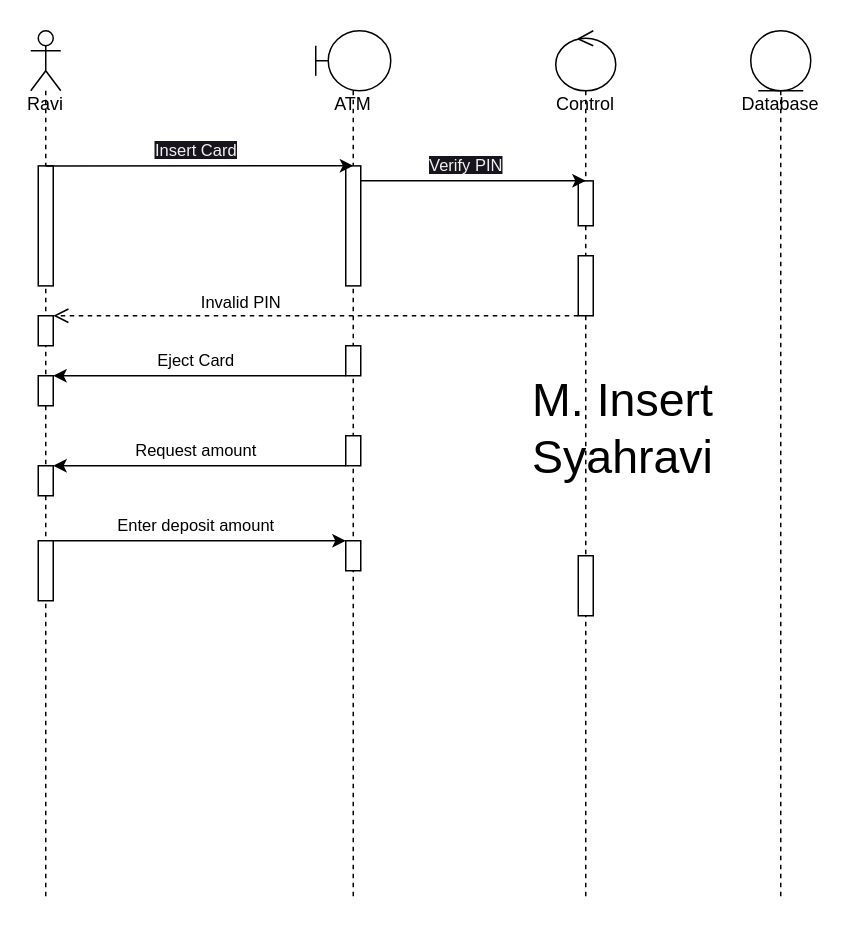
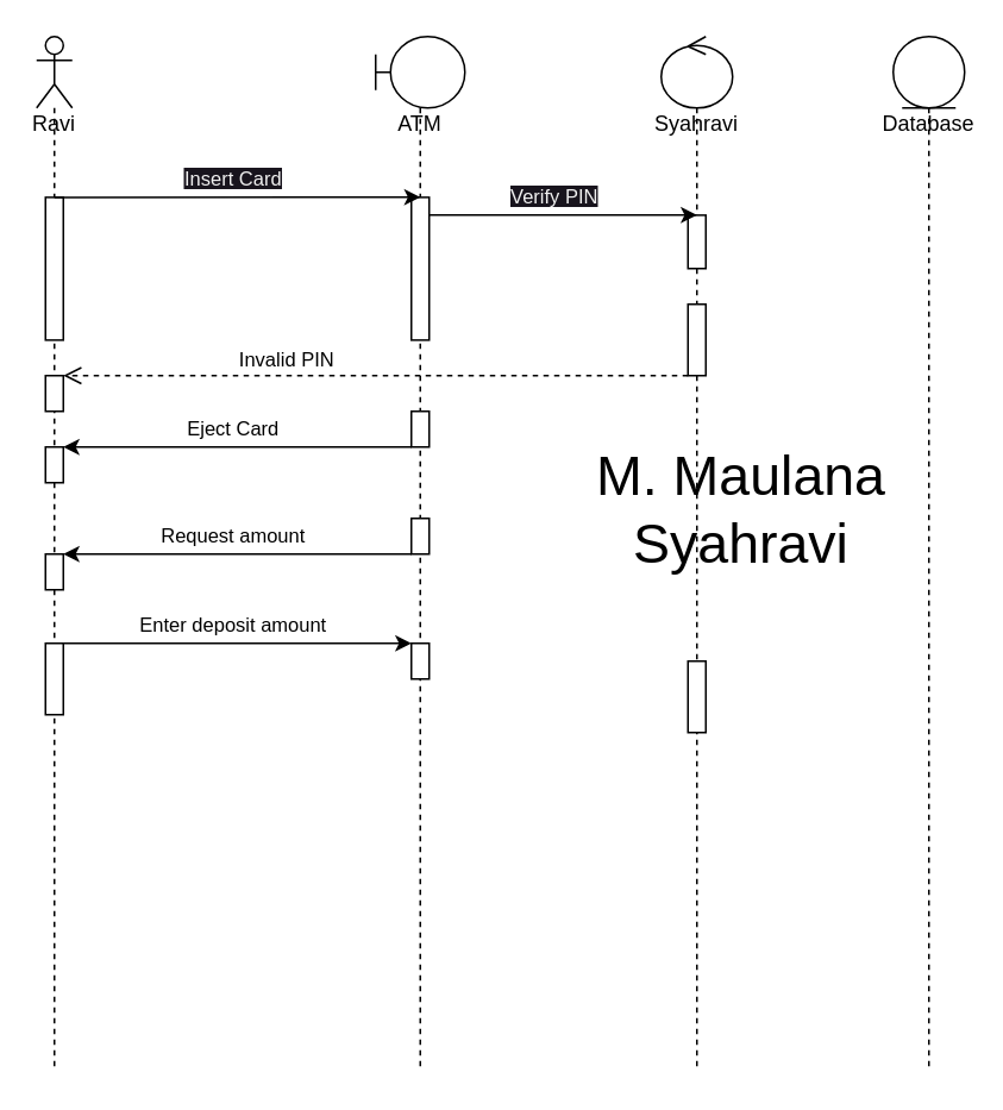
  <mxCell id="0" />
  <mxCell id="1" parent="0" />
  <mxCell id="2" value="&lt;br&gt;&lt;br&gt;&lt;br&gt;&lt;br&gt;Ravi" style="shape=umlLifeline;perimeter=lifelinePerimeter;whiteSpace=wrap;html=1;container=1;dropTarget=0;collapsible=0;recursiveResize=0;outlineConnect=0;portConstraint=eastwest;newEdgeStyle={&quot;edgeStyle&quot;:&quot;elbowEdgeStyle&quot;,&quot;elbow&quot;:&quot;vertical&quot;,&quot;curved&quot;:0,&quot;rounded&quot;:0};participant=umlActor;" vertex="1" parent="1"><mxGeometry x="20" y="20" width="20" height="580" as="geometry" /></mxCell>
  <mxCell id="3" value="" style="html=1;points=[];perimeter=orthogonalPerimeter;outlineConnect=0;targetShapes=umlLifeline;portConstraint=eastwest;newEdgeStyle={&quot;edgeStyle&quot;:&quot;elbowEdgeStyle&quot;,&quot;elbow&quot;:&quot;vertical&quot;,&quot;curved&quot;:0,&quot;rounded&quot;:0};" vertex="1" parent="2"><mxGeometry x="5" y="90.09" width="10" height="80" as="geometry" /></mxCell>
  <mxCell id="4" value="" style="html=1;points=[];perimeter=orthogonalPerimeter;outlineConnect=0;targetShapes=umlLifeline;portConstraint=eastwest;newEdgeStyle={&quot;edgeStyle&quot;:&quot;elbowEdgeStyle&quot;,&quot;elbow&quot;:&quot;vertical&quot;,&quot;curved&quot;:0,&quot;rounded&quot;:0};" vertex="1" parent="2"><mxGeometry x="5" y="190" width="10" height="20" as="geometry" /></mxCell>
  <mxCell id="5" value="" style="html=1;points=[];perimeter=orthogonalPerimeter;outlineConnect=0;targetShapes=umlLifeline;portConstraint=eastwest;newEdgeStyle={&quot;edgeStyle&quot;:&quot;elbowEdgeStyle&quot;,&quot;elbow&quot;:&quot;vertical&quot;,&quot;curved&quot;:0,&quot;rounded&quot;:0};" vertex="1" parent="2"><mxGeometry x="5" y="230" width="10" height="20" as="geometry" /></mxCell>
  <mxCell id="6" value="" style="html=1;points=[];perimeter=orthogonalPerimeter;outlineConnect=0;targetShapes=umlLifeline;portConstraint=eastwest;newEdgeStyle={&quot;edgeStyle&quot;:&quot;elbowEdgeStyle&quot;,&quot;elbow&quot;:&quot;vertical&quot;,&quot;curved&quot;:0,&quot;rounded&quot;:0};" vertex="1" parent="2"><mxGeometry x="5" y="290" width="10" height="20" as="geometry" /></mxCell>
  <mxCell id="7" value="" style="html=1;points=[];perimeter=orthogonalPerimeter;outlineConnect=0;targetShapes=umlLifeline;portConstraint=eastwest;newEdgeStyle={&quot;edgeStyle&quot;:&quot;elbowEdgeStyle&quot;,&quot;elbow&quot;:&quot;vertical&quot;,&quot;curved&quot;:0,&quot;rounded&quot;:0};" vertex="1" parent="2"><mxGeometry x="5" y="340" width="10" height="40" as="geometry" /></mxCell>
  <mxCell id="8" value="&lt;br&gt;&lt;br&gt;&lt;br&gt;&lt;br&gt;ATM" style="shape=umlLifeline;perimeter=lifelinePerimeter;whiteSpace=wrap;html=1;container=1;dropTarget=0;collapsible=0;recursiveResize=0;outlineConnect=0;portConstraint=eastwest;newEdgeStyle={&quot;edgeStyle&quot;:&quot;elbowEdgeStyle&quot;,&quot;elbow&quot;:&quot;vertical&quot;,&quot;curved&quot;:0,&quot;rounded&quot;:0};participant=umlBoundary;" vertex="1" parent="1"><mxGeometry x="210" y="20" width="50" height="580" as="geometry" /></mxCell>
  <mxCell id="9" value="" style="html=1;points=[];perimeter=orthogonalPerimeter;outlineConnect=0;targetShapes=umlLifeline;portConstraint=eastwest;newEdgeStyle={&quot;edgeStyle&quot;:&quot;elbowEdgeStyle&quot;,&quot;elbow&quot;:&quot;vertical&quot;,&quot;curved&quot;:0,&quot;rounded&quot;:0};" vertex="1" parent="8"><mxGeometry x="20" y="90.09" width="10" height="80" as="geometry" /></mxCell>
  <mxCell id="10" value="" style="html=1;points=[];perimeter=orthogonalPerimeter;outlineConnect=0;targetShapes=umlLifeline;portConstraint=eastwest;newEdgeStyle={&quot;edgeStyle&quot;:&quot;elbowEdgeStyle&quot;,&quot;elbow&quot;:&quot;vertical&quot;,&quot;curved&quot;:0,&quot;rounded&quot;:0};" vertex="1" parent="8"><mxGeometry x="20" y="210" width="10" height="20" as="geometry" /></mxCell>
  <mxCell id="11" value="" style="html=1;points=[];perimeter=orthogonalPerimeter;outlineConnect=0;targetShapes=umlLifeline;portConstraint=eastwest;newEdgeStyle={&quot;edgeStyle&quot;:&quot;elbowEdgeStyle&quot;,&quot;elbow&quot;:&quot;vertical&quot;,&quot;curved&quot;:0,&quot;rounded&quot;:0};" vertex="1" parent="8"><mxGeometry x="20" y="270" width="10" height="20" as="geometry" /></mxCell>
  <mxCell id="12" value="" style="html=1;points=[];perimeter=orthogonalPerimeter;outlineConnect=0;targetShapes=umlLifeline;portConstraint=eastwest;newEdgeStyle={&quot;edgeStyle&quot;:&quot;elbowEdgeStyle&quot;,&quot;elbow&quot;:&quot;vertical&quot;,&quot;curved&quot;:0,&quot;rounded&quot;:0};" vertex="1" parent="8"><mxGeometry x="20" y="340" width="10" height="20" as="geometry" /></mxCell>
- <mxCell id="13" value="&lt;br&gt;&lt;br&gt;&lt;br&gt;&lt;br&gt;Control" style="shape=umlLifeline;perimeter=lifelinePerimeter;whiteSpace=wrap;html=1;container=1;dropTarget=0;collapsible=0;recursiveResize=0;outlineConnect=0;portConstraint=eastwest;newEdgeStyle={&quot;edgeStyle&quot;:&quot;elbowEdgeStyle&quot;,&quot;elbow&quot;:&quot;vertical&quot;,&quot;curved&quot;:0,&quot;rounded&quot;:0};participant=umlControl;" vertex="1" parent="1"><mxGeometry x="370" y="20" width="40" height="580" as="geometry" /></mxCell>
+ <mxCell id="13" value="&lt;br&gt;&lt;br&gt;&lt;br&gt;&lt;br&gt;Syahravi" style="shape=umlLifeline;perimeter=lifelinePerimeter;whiteSpace=wrap;html=1;container=1;dropTarget=0;collapsible=0;recursiveResize=0;outlineConnect=0;portConstraint=eastwest;newEdgeStyle={&quot;edgeStyle&quot;:&quot;elbowEdgeStyle&quot;,&quot;elbow&quot;:&quot;vertical&quot;,&quot;curved&quot;:0,&quot;rounded&quot;:0};participant=umlControl;" vertex="1" parent="1"><mxGeometry x="370" y="20" width="40" height="580" as="geometry" /></mxCell>
  <mxCell id="14" value="" style="html=1;points=[];perimeter=orthogonalPerimeter;outlineConnect=0;targetShapes=umlLifeline;portConstraint=eastwest;newEdgeStyle={&quot;edgeStyle&quot;:&quot;elbowEdgeStyle&quot;,&quot;elbow&quot;:&quot;vertical&quot;,&quot;curved&quot;:0,&quot;rounded&quot;:0};" vertex="1" parent="13"><mxGeometry x="15" y="100.09" width="10" height="29.91" as="geometry" /></mxCell>
  <mxCell id="15" value="" style="html=1;points=[];perimeter=orthogonalPerimeter;outlineConnect=0;targetShapes=umlLifeline;portConstraint=eastwest;newEdgeStyle={&quot;edgeStyle&quot;:&quot;elbowEdgeStyle&quot;,&quot;elbow&quot;:&quot;vertical&quot;,&quot;curved&quot;:0,&quot;rounded&quot;:0};" vertex="1" parent="13"><mxGeometry x="15" y="150" width="10" height="40" as="geometry" /></mxCell>
  <mxCell id="16" value="" style="html=1;points=[];perimeter=orthogonalPerimeter;outlineConnect=0;targetShapes=umlLifeline;portConstraint=eastwest;newEdgeStyle={&quot;edgeStyle&quot;:&quot;elbowEdgeStyle&quot;,&quot;elbow&quot;:&quot;vertical&quot;,&quot;curved&quot;:0,&quot;rounded&quot;:0};" vertex="1" parent="13"><mxGeometry x="15" y="350" width="10" height="40" as="geometry" /></mxCell>
  <mxCell id="17" value="&lt;br&gt;&lt;br&gt;&lt;br&gt;&lt;br&gt;Database" style="shape=umlLifeline;perimeter=lifelinePerimeter;whiteSpace=wrap;html=1;container=1;dropTarget=0;collapsible=0;recursiveResize=0;outlineConnect=0;portConstraint=eastwest;newEdgeStyle={&quot;edgeStyle&quot;:&quot;elbowEdgeStyle&quot;,&quot;elbow&quot;:&quot;vertical&quot;,&quot;curved&quot;:0,&quot;rounded&quot;:0};participant=umlEntity;" vertex="1" parent="1"><mxGeometry x="500" y="20" width="40" height="580" as="geometry" /></mxCell>
  <mxCell id="18" value="Invalid PIN" style="html=1;verticalAlign=bottom;endArrow=open;dashed=1;endSize=8;edgeStyle=elbowEdgeStyle;elbow=vertical;curved=0;rounded=0;" edge="1" source="15" parent="1" target="4"><mxGeometry x="0.286" relative="1" as="geometry"><mxPoint x="190" y="225" as="targetPoint" /><Array as="points"><mxPoint x="320" y="210" /></Array><mxPoint as="offset" /></mxGeometry></mxCell>
  <mxCell id="19" value="Eject Card" style="edgeStyle=elbowEdgeStyle;rounded=0;orthogonalLoop=1;jettySize=auto;html=1;elbow=vertical;curved=0;" edge="1" parent="1" source="10" target="5"><mxGeometry x="0.026" y="-10" relative="1" as="geometry"><Array as="points"><mxPoint x="133" y="250" /></Array><mxPoint as="offset" /></mxGeometry></mxCell>
  <mxCell id="20" value="Request amount" style="edgeStyle=elbowEdgeStyle;rounded=0;orthogonalLoop=1;jettySize=auto;html=1;elbow=vertical;curved=0;endArrow=classic;endFill=1;" edge="1" parent="1" source="11" target="6"><mxGeometry x="0.026" y="-10" relative="1" as="geometry"><Array as="points"><mxPoint x="170" y="310" /></Array><mxPoint as="offset" /></mxGeometry></mxCell>
  <mxCell id="21" value="Enter deposit amount" style="edgeStyle=elbowEdgeStyle;rounded=0;orthogonalLoop=1;jettySize=auto;html=1;elbow=vertical;curved=0;" edge="1" parent="1" source="7" target="12"><mxGeometry x="-0.026" y="10" relative="1" as="geometry"><Array as="points"><mxPoint x="130" y="360" /></Array><mxPoint as="offset" /></mxGeometry></mxCell>
  <mxCell id="22" value="&lt;span style=&quot;caret-color: rgb(240, 240, 240); color: rgb(240, 240, 240); font-family: Helvetica; font-size: 11px; font-style: normal; font-variant-caps: normal; font-weight: 400; letter-spacing: normal; text-align: center; text-indent: 0px; text-transform: none; word-spacing: 0px; -webkit-text-stroke-width: 0px; background-color: rgb(24, 20, 29); text-decoration: none; float: none; display: inline !important;&quot;&gt;Verify PIN&lt;/span&gt;" style="edgeStyle=elbowEdgeStyle;rounded=0;orthogonalLoop=1;jettySize=auto;html=1;elbow=vertical;curved=0;" edge="1" parent="1" source="9" target="14"><mxGeometry x="-0.067" y="10" relative="1" as="geometry"><Array as="points"><mxPoint x="320" y="120" /></Array><mxPoint as="offset" /></mxGeometry></mxCell>
  <mxCell id="23" value="&lt;span style=&quot;caret-color: rgb(240, 240, 240); color: rgb(240, 240, 240); font-family: Helvetica; font-size: 11px; font-style: normal; font-variant-caps: normal; font-weight: 400; letter-spacing: normal; text-align: center; text-indent: 0px; text-transform: none; word-spacing: 0px; -webkit-text-stroke-width: 0px; background-color: rgb(24, 20, 29); text-decoration: none; float: none; display: inline !important;&quot;&gt;Insert Card&lt;/span&gt;" style="edgeStyle=elbowEdgeStyle;rounded=0;orthogonalLoop=1;jettySize=auto;html=1;elbow=vertical;curved=0;" edge="1" parent="1" source="3" target="9"><mxGeometry x="-0.024" y="10" relative="1" as="geometry"><Array as="points"><mxPoint x="180" y="110" /></Array><mxPoint as="offset" /></mxGeometry></mxCell>
- <mxCell id="24" value="&lt;font style=&quot;font-size: 31px;&quot;&gt;M. Insert Syahravi&lt;/font&gt;" style="text;html=1;strokeColor=none;fillColor=none;align=center;verticalAlign=middle;whiteSpace=wrap;rounded=0;" vertex="1" parent="1"><mxGeometry x="320" y="250" width="190" height="70" as="geometry" /></mxCell>
+ <mxCell id="24" value="&lt;font style=&quot;font-size: 31px;&quot;&gt;M. Maulana Syahravi&lt;/font&gt;" style="text;html=1;strokeColor=none;fillColor=none;align=center;verticalAlign=middle;whiteSpace=wrap;rounded=0;" vertex="1" parent="1"><mxGeometry x="320" y="250" width="190" height="70" as="geometry" /></mxCell>
